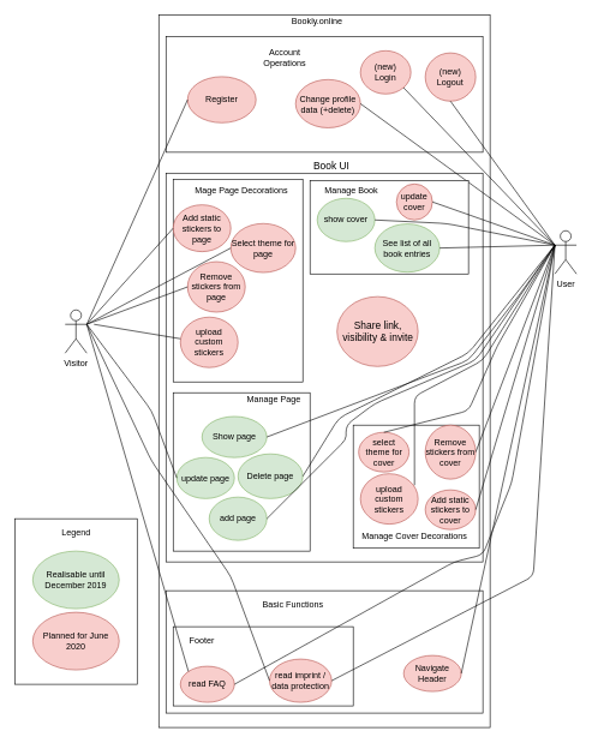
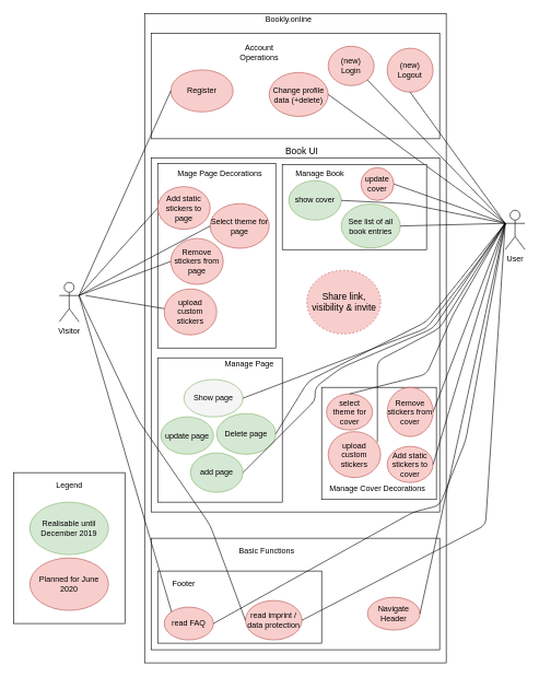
  <mxCell id="0" />
  <mxCell id="1" parent="0" />
  <mxCell id="2" value="" style="rounded=0;whiteSpace=wrap;html=1;" parent="1" vertex="1"><mxGeometry x="220" y="20" width="460" height="990" as="geometry" /></mxCell>
  <mxCell id="3" value="" style="rounded=0;whiteSpace=wrap;html=1;" parent="1" vertex="1"><mxGeometry x="230" y="240" width="440" height="540" as="geometry" /></mxCell>
  <mxCell id="4" value="" style="rounded=0;whiteSpace=wrap;html=1;" parent="1" vertex="1"><mxGeometry x="230" y="820" width="440" height="170" as="geometry" /></mxCell>
  <mxCell id="5" value="" style="rounded=0;whiteSpace=wrap;html=1;" vertex="1" parent="1"><mxGeometry x="240" y="249" width="180" height="281" as="geometry" /></mxCell>
  <mxCell id="6" value="" style="rounded=0;whiteSpace=wrap;html=1;align=left;" vertex="1" parent="1"><mxGeometry x="240" y="545" width="190" height="220" as="geometry" /></mxCell>
  <mxCell id="7" value="User" style="shape=umlActor;verticalLabelPosition=bottom;labelBackgroundColor=#ffffff;verticalAlign=top;html=1;outlineConnect=0;" parent="1" vertex="1"><mxGeometry x="770" y="320" width="30" height="60" as="geometry" /></mxCell>
  <mxCell id="8" value="Visitor" style="shape=umlActor;verticalLabelPosition=bottom;labelBackgroundColor=#ffffff;verticalAlign=top;html=1;outlineConnect=0;" parent="1" vertex="1"><mxGeometry x="90" y="430" width="30" height="60" as="geometry" /></mxCell>
  <mxCell id="9" value="Bookly.online" style="text;html=1;strokeColor=none;fillColor=none;align=center;verticalAlign=middle;whiteSpace=wrap;rounded=0;" parent="1" vertex="1"><mxGeometry x="390" y="20" width="100" height="20" as="geometry" /></mxCell>
  <mxCell id="10" value="" style="rounded=0;whiteSpace=wrap;html=1;" parent="1" vertex="1"><mxGeometry x="230" y="50" width="440" height="161" as="geometry" /></mxCell>
  <mxCell id="11" value="Account Operations" style="text;html=1;strokeColor=none;fillColor=none;align=center;verticalAlign=middle;whiteSpace=wrap;rounded=0;" parent="1" vertex="1"><mxGeometry x="355" y="70" width="80" height="20" as="geometry" /></mxCell>
  <mxCell id="12" value="(new)&lt;br&gt;Login" style="ellipse;whiteSpace=wrap;html=1;fillColor=#f8cecc;strokeColor=#b85450;" parent="1" vertex="1"><mxGeometry x="500" y="70" width="70" height="60" as="geometry" /></mxCell>
  <mxCell id="13" value="Register" style="ellipse;whiteSpace=wrap;html=1;fillColor=#f8cecc;strokeColor=#b85450;" parent="1" vertex="1"><mxGeometry x="260" y="106" width="95" height="64" as="geometry" /></mxCell>
  <mxCell id="14" value="Add static stickers to page" style="ellipse;whiteSpace=wrap;html=1;fillColor=#f8cecc;strokeColor=#b85450;" parent="1" vertex="1"><mxGeometry x="240" y="284" width="80" height="65" as="geometry" /></mxCell>
  <mxCell id="15" value="&lt;font style=&quot;font-size: 14px&quot;&gt;Book UI&lt;/font&gt;" style="text;html=1;strokeColor=none;fillColor=none;align=center;verticalAlign=middle;whiteSpace=wrap;rounded=0;" parent="1" vertex="1"><mxGeometry x="400" y="220" width="120" height="20" as="geometry" /></mxCell>
  <mxCell id="16" value="" style="rounded=0;whiteSpace=wrap;html=1;" parent="1" vertex="1"><mxGeometry x="20" y="720" width="170" height="230" as="geometry" /></mxCell>
  <mxCell id="17" value="Realisable until December 2019" style="ellipse;whiteSpace=wrap;html=1;fillColor=#d5e8d4;strokeColor=#82b366;" parent="1" vertex="1"><mxGeometry x="45" y="765" width="120" height="80" as="geometry" /></mxCell>
  <mxCell id="18" value="Legend" style="text;html=1;strokeColor=none;fillColor=none;align=center;verticalAlign=middle;whiteSpace=wrap;rounded=0;" parent="1" vertex="1"><mxGeometry x="67.5" y="730" width="75" height="20" as="geometry" /></mxCell>
  <mxCell id="19" value="Planned for June 2020" style="ellipse;whiteSpace=wrap;html=1;fillColor=#f8cecc;strokeColor=#b85450;" parent="1" vertex="1"><mxGeometry x="45" y="850" width="120" height="80" as="geometry" /></mxCell>
  <mxCell id="20" value="add page" style="ellipse;whiteSpace=wrap;html=1;fillColor=#d5e8d4;strokeColor=#82b366;" parent="1" vertex="1"><mxGeometry x="290" y="690" width="80" height="60" as="geometry" /></mxCell>
  <mxCell id="21" value="Basic Functions" style="text;html=1;strokeColor=none;fillColor=none;align=center;verticalAlign=middle;whiteSpace=wrap;rounded=0;" parent="1" vertex="1"><mxGeometry x="360" y="830" width="92.5" height="20" as="geometry" /></mxCell>
  <mxCell id="22" value="" style="endArrow=none;html=1;entryX=0;entryY=0.5;entryDx=0;entryDy=0;exitX=1;exitY=0.333;exitDx=0;exitDy=0;exitPerimeter=0;endFill=0;" parent="1" source="8" target="13" edge="1"><mxGeometry width="50" height="50" relative="1" as="geometry"><mxPoint x="130" y="490" as="sourcePoint" /><mxPoint x="250" y="480" as="targetPoint" /><Array as="points" /></mxGeometry></mxCell>
  <mxCell id="23" value="" style="endArrow=none;html=1;entryX=1;entryY=1;entryDx=0;entryDy=0;strokeColor=#000000;endFill=0;" parent="1" target="12" edge="1"><mxGeometry width="50" height="50" relative="1" as="geometry"><mxPoint x="770" y="340" as="sourcePoint" /><mxPoint x="770" y="200" as="targetPoint" /></mxGeometry></mxCell>
  <mxCell id="24" value="" style="endArrow=none;html=1;exitX=1;exitY=0.333;exitDx=0;exitDy=0;exitPerimeter=0;entryX=0;entryY=0.5;entryDx=0;entryDy=0;endFill=0;" parent="1" source="8" target="14" edge="1"><mxGeometry width="50" height="50" relative="1" as="geometry"><mxPoint x="730" y="500" as="sourcePoint" /><mxPoint x="780" y="450" as="targetPoint" /><Array as="points" /></mxGeometry></mxCell>
  <mxCell id="25" style="edgeStyle=orthogonalEdgeStyle;rounded=0;orthogonalLoop=1;jettySize=auto;html=1;exitX=0.5;exitY=1;exitDx=0;exitDy=0;" parent="1" source="10" target="10" edge="1"><mxGeometry relative="1" as="geometry" /></mxCell>
  <mxCell id="26" value="update page" style="ellipse;whiteSpace=wrap;html=1;fillColor=#d5e8d4;strokeColor=#82b366;" parent="1" vertex="1"><mxGeometry x="245" y="635" width="80" height="57" as="geometry" /></mxCell>
- <mxCell id="27" value="" style="endArrow=none;html=1;entryX=0;entryY=0.5;entryDx=0;entryDy=0;exitX=1;exitY=0.333;exitDx=0;exitDy=0;exitPerimeter=0;endFill=0;" parent="1" source="8" target="26" edge="1"><mxGeometry width="50" height="50" relative="1" as="geometry"><mxPoint x="130" y="460" as="sourcePoint" /><mxPoint x="530" y="930" as="targetPoint" /><Array as="points"><mxPoint x="210" y="570" /></Array></mxGeometry></mxCell>
  <mxCell id="28" value="Delete page" style="ellipse;whiteSpace=wrap;html=1;fillColor=#d5e8d4;strokeColor=#82b366;" parent="1" vertex="1"><mxGeometry x="330" y="630" width="90" height="62" as="geometry" /></mxCell>
- <mxCell id="29" value="Show page" style="ellipse;whiteSpace=wrap;html=1;fillColor=#d5e8d4;strokeColor=#82b366;" parent="1" vertex="1"><mxGeometry x="280" y="578" width="90" height="57" as="geometry" /></mxCell>
+ <mxCell id="29" value="Show page" style="ellipse;whiteSpace=wrap;html=1;fillColor=#f5f5f5;strokeColor=#82b366;" parent="1" vertex="1"><mxGeometry x="280" y="578" width="90" height="57" as="geometry" /></mxCell>
  <mxCell id="30" value="Change profile data (+delete)" style="ellipse;whiteSpace=wrap;html=1;fillColor=#f8cecc;strokeColor=#b85450;" parent="1" vertex="1"><mxGeometry x="410" y="110" width="90" height="67" as="geometry" /></mxCell>
  <mxCell id="31" value="" style="endArrow=none;html=1;exitX=0;exitY=0.333;exitDx=0;exitDy=0;exitPerimeter=0;entryX=1;entryY=0.5;entryDx=0;entryDy=0;endFill=0;" parent="1" source="7" target="30" edge="1"><mxGeometry width="50" height="50" relative="1" as="geometry"><mxPoint x="780" y="350" as="sourcePoint" /><mxPoint x="650" y="350" as="targetPoint" /></mxGeometry></mxCell>
  <mxCell id="32" value="Remove stickers from page" style="ellipse;whiteSpace=wrap;html=1;fillColor=#f8cecc;strokeColor=#b85450;" parent="1" vertex="1"><mxGeometry x="260" y="363" width="80" height="70" as="geometry" /></mxCell>
  <mxCell id="33" value="Select theme for page" style="ellipse;whiteSpace=wrap;html=1;fillColor=#f8cecc;strokeColor=#b85450;" parent="1" vertex="1"><mxGeometry x="320" y="310" width="90" height="68" as="geometry" /></mxCell>
  <mxCell id="34" value="" style="endArrow=none;html=1;exitX=1;exitY=0.333;exitDx=0;exitDy=0;exitPerimeter=0;endFill=0;entryX=0;entryY=0.5;entryDx=0;entryDy=0;" parent="1" source="8" target="32" edge="1"><mxGeometry width="50" height="50" relative="1" as="geometry"><mxPoint x="130" y="460" as="sourcePoint" /><mxPoint x="250" y="310" as="targetPoint" /><Array as="points" /></mxGeometry></mxCell>
  <mxCell id="35" value="" style="endArrow=none;html=1;exitX=1;exitY=0.333;exitDx=0;exitDy=0;exitPerimeter=0;entryX=0;entryY=0.5;entryDx=0;entryDy=0;endFill=0;" parent="1" source="8" target="33" edge="1"><mxGeometry width="50" height="50" relative="1" as="geometry"><mxPoint x="140" y="470" as="sourcePoint" /><mxPoint x="270" y="325" as="targetPoint" /><Array as="points" /></mxGeometry></mxCell>
- <mxCell id="36" value="&lt;font style=&quot;font-size: 14px&quot;&gt;Share link, visibility &amp;amp; invite&lt;/font&gt;" style="ellipse;whiteSpace=wrap;html=1;fillColor=#f8cecc;strokeColor=#b85450;" parent="1" vertex="1"><mxGeometry x="467.5" y="411.5" width="112.5" height="97" as="geometry" /></mxCell>
+ <mxCell id="36" value="&lt;font style=&quot;font-size: 14px&quot;&gt;Share link, visibility &amp;amp; invite&lt;/font&gt;" style="ellipse;whiteSpace=wrap;html=1;fillColor=#f8cecc;strokeColor=#b85450;dashed=1;" parent="1" vertex="1"><mxGeometry x="467.5" y="411.5" width="112.5" height="97" as="geometry" /></mxCell>
  <mxCell id="37" value="upload custom stickers" style="ellipse;whiteSpace=wrap;html=1;fillColor=#f8cecc;strokeColor=#b85450;" parent="1" vertex="1"><mxGeometry x="250" y="440" width="80" height="70" as="geometry" /></mxCell>
  <mxCell id="38" value="(new)&lt;br&gt;Logout" style="ellipse;whiteSpace=wrap;html=1;fillColor=#f8cecc;strokeColor=#b85450;" parent="1" vertex="1"><mxGeometry x="590" y="73" width="70" height="67" as="geometry" /></mxCell>
  <mxCell id="39" value="" style="endArrow=none;html=1;entryX=0.5;entryY=1;entryDx=0;entryDy=0;strokeColor=#000000;endFill=0;" parent="1" target="38" edge="1"><mxGeometry width="50" height="50" relative="1" as="geometry"><mxPoint x="770" y="340" as="sourcePoint" /><mxPoint x="512.5" y="37.5" as="targetPoint" /></mxGeometry></mxCell>
  <mxCell id="40" value="Navigate Header" style="ellipse;whiteSpace=wrap;html=1;fillColor=#f8cecc;strokeColor=#b85450;" parent="1" vertex="1"><mxGeometry x="560" y="910" width="80" height="50" as="geometry" /></mxCell>
  <mxCell id="41" value="Manage Page" style="text;html=1;strokeColor=none;fillColor=none;align=center;verticalAlign=middle;whiteSpace=wrap;rounded=0;" vertex="1" parent="1"><mxGeometry x="340" y="545" width="80" height="20" as="geometry" /></mxCell>
  <mxCell id="42" value="Mage Page Decorations" style="text;html=1;strokeColor=none;fillColor=none;align=center;verticalAlign=middle;whiteSpace=wrap;rounded=0;" vertex="1" parent="1"><mxGeometry x="260" y="255" width="150" height="20" as="geometry" /></mxCell>
  <mxCell id="43" value="" style="rounded=0;whiteSpace=wrap;html=1;" vertex="1" parent="1"><mxGeometry x="240" y="870" width="250" height="110" as="geometry" /></mxCell>
  <mxCell id="44" value="read imprint / data protection" style="ellipse;whiteSpace=wrap;html=1;fillColor=#f8cecc;strokeColor=#b85450;" parent="1" vertex="1"><mxGeometry x="373.75" y="915" width="86.25" height="60" as="geometry" /></mxCell>
  <mxCell id="45" value="read FAQ" style="ellipse;whiteSpace=wrap;html=1;fillColor=#f8cecc;strokeColor=#b85450;" parent="1" vertex="1"><mxGeometry x="250" y="925" width="75" height="50" as="geometry" /></mxCell>
  <mxCell id="46" value="" style="endArrow=none;html=1;entryX=1;entryY=0.5;entryDx=0;entryDy=0;endFill=0;" parent="1" target="44" edge="1"><mxGeometry width="50" height="50" relative="1" as="geometry"><mxPoint x="770" y="340" as="sourcePoint" /><mxPoint x="780" y="750" as="targetPoint" /><Array as="points"><mxPoint x="740" y="800" /></Array></mxGeometry></mxCell>
  <mxCell id="47" value="" style="endArrow=none;html=1;entryX=0;entryY=0.5;entryDx=0;entryDy=0;exitX=1;exitY=0.333;exitDx=0;exitDy=0;exitPerimeter=0;endFill=0;" parent="1" source="8" target="44" edge="1"><mxGeometry width="50" height="50" relative="1" as="geometry"><mxPoint x="130" y="490" as="sourcePoint" /><mxPoint x="210" y="500" as="targetPoint" /><Array as="points"><mxPoint x="210" y="640" /><mxPoint x="320" y="800" /></Array></mxGeometry></mxCell>
  <mxCell id="48" value="" style="endArrow=none;html=1;entryX=0;entryY=0;entryDx=0;entryDy=0;" edge="1" parent="1" target="45"><mxGeometry width="50" height="50" relative="1" as="geometry"><mxPoint x="120" y="450" as="sourcePoint" /><mxPoint x="430" y="740" as="targetPoint" /></mxGeometry></mxCell>
  <mxCell id="49" value="Footer" style="text;html=1;strokeColor=none;fillColor=none;align=center;verticalAlign=middle;whiteSpace=wrap;rounded=0;" vertex="1" parent="1"><mxGeometry x="260" y="880" width="40" height="20" as="geometry" /></mxCell>
  <mxCell id="50" value="" style="endArrow=none;html=1;" edge="1" parent="1"><mxGeometry width="50" height="50" relative="1" as="geometry"><mxPoint x="130" y="450" as="sourcePoint" /><mxPoint x="250" y="470" as="targetPoint" /></mxGeometry></mxCell>
  <mxCell id="51" value="" style="rounded=0;whiteSpace=wrap;html=1;" vertex="1" parent="1"><mxGeometry x="490" y="590" width="175" height="171" as="geometry" /></mxCell>
  <mxCell id="52" value="Remove stickers from cover" style="ellipse;whiteSpace=wrap;html=1;fillColor=#f8cecc;strokeColor=#b85450;" parent="1" vertex="1"><mxGeometry x="590" y="590" width="70" height="75" as="geometry" /></mxCell>
  <mxCell id="53" value="select theme for cover" style="ellipse;whiteSpace=wrap;html=1;fillColor=#f8cecc;strokeColor=#b85450;" parent="1" vertex="1"><mxGeometry x="497.5" y="600" width="70" height="55" as="geometry" /></mxCell>
  <mxCell id="54" value="" style="endArrow=none;html=1;exitX=0;exitY=0.333;exitDx=0;exitDy=0;exitPerimeter=0;entryX=0.5;entryY=0;entryDx=0;entryDy=0;endFill=0;" parent="1" source="7" target="53" edge="1"><mxGeometry width="50" height="50" relative="1" as="geometry"><mxPoint x="780" y="350" as="sourcePoint" /><mxPoint x="650" y="340" as="targetPoint" /><Array as="points"><mxPoint x="690" y="480" /><mxPoint x="650" y="570" /></Array></mxGeometry></mxCell>
  <mxCell id="55" value="" style="endArrow=none;html=1;entryX=1;entryY=0.5;entryDx=0;entryDy=0;endFill=0;" parent="1" target="20" edge="1"><mxGeometry width="50" height="50" relative="1" as="geometry"><mxPoint x="770" y="340" as="sourcePoint" /><mxPoint x="790" y="570" as="targetPoint" /><Array as="points"><mxPoint x="660" y="500" /><mxPoint x="520" y="560" /><mxPoint x="480" y="590" /><mxPoint x="480" y="610" /></Array></mxGeometry></mxCell>
  <mxCell id="56" value="" style="endArrow=none;html=1;exitX=0.938;exitY=0.229;exitDx=0;exitDy=0;exitPerimeter=0;" edge="1" parent="1" source="57"><mxGeometry width="50" height="50" relative="1" as="geometry"><mxPoint x="380" y="560" as="sourcePoint" /><mxPoint x="770" y="340" as="targetPoint" /><Array as="points"><mxPoint x="575" y="550" /><mxPoint x="670" y="500" /></Array></mxGeometry></mxCell>
  <mxCell id="57" value="upload custom stickers" style="ellipse;whiteSpace=wrap;html=1;fillColor=#f8cecc;strokeColor=#b85450;" vertex="1" parent="1"><mxGeometry x="500" y="657.5" width="80" height="70" as="geometry" /></mxCell>
  <mxCell id="58" value="Add static stickers to cover" style="ellipse;whiteSpace=wrap;html=1;fillColor=#f8cecc;strokeColor=#b85450;" parent="1" vertex="1"><mxGeometry x="590" y="680" width="70" height="55" as="geometry" /></mxCell>
  <mxCell id="59" value="" style="endArrow=none;html=1;exitX=0;exitY=0.333;exitDx=0;exitDy=0;exitPerimeter=0;entryX=1;entryY=0.5;entryDx=0;entryDy=0;endFill=0;" parent="1" source="7" target="28" edge="1"><mxGeometry width="50" height="50" relative="1" as="geometry"><mxPoint x="780" y="350" as="sourcePoint" /><mxPoint x="650" y="350" as="targetPoint" /><Array as="points"><mxPoint x="650" y="490" /><mxPoint x="510" y="560" /><mxPoint x="470" y="580" /></Array></mxGeometry></mxCell>
  <mxCell id="60" value="" style="endArrow=none;html=1;exitX=0;exitY=0.333;exitDx=0;exitDy=0;exitPerimeter=0;entryX=1;entryY=0.5;entryDx=0;entryDy=0;endFill=0;" parent="1" source="7" target="58" edge="1"><mxGeometry width="50" height="50" relative="1" as="geometry"><mxPoint x="780" y="350" as="sourcePoint" /><mxPoint x="650" y="350" as="targetPoint" /></mxGeometry></mxCell>
  <mxCell id="61" value="" style="endArrow=none;html=1;entryX=1;entryY=0.5;entryDx=0;entryDy=0;exitX=0;exitY=0.333;exitDx=0;exitDy=0;exitPerimeter=0;endFill=0;" parent="1" source="7" target="45" edge="1"><mxGeometry width="50" height="50" relative="1" as="geometry"><mxPoint x="760" y="750" as="sourcePoint" /><mxPoint x="810" y="700" as="targetPoint" /><Array as="points"><mxPoint x="710" y="670" /><mxPoint x="670" y="770" /><mxPoint x="630" y="780" /></Array></mxGeometry></mxCell>
  <mxCell id="62" value="" style="endArrow=none;html=1;entryX=1;entryY=0.5;entryDx=0;entryDy=0;strokeColor=#000000;endFill=0;exitX=0;exitY=0.333;exitDx=0;exitDy=0;exitPerimeter=0;" parent="1" source="7" target="40" edge="1"><mxGeometry width="50" height="50" relative="1" as="geometry"><mxPoint x="780" y="350" as="sourcePoint" /><mxPoint x="585" y="66" as="targetPoint" /></mxGeometry></mxCell>
  <mxCell id="63" value="" style="endArrow=none;html=1;entryX=1;entryY=0.5;entryDx=0;entryDy=0;endFill=0;exitX=0;exitY=0.333;exitDx=0;exitDy=0;exitPerimeter=0;" parent="1" source="7" target="29" edge="1"><mxGeometry width="50" height="50" relative="1" as="geometry"><mxPoint x="770" y="340" as="sourcePoint" /><mxPoint x="550" y="410" as="targetPoint" /><Array as="points"><mxPoint x="720" y="410" /><mxPoint x="650" y="500" /></Array></mxGeometry></mxCell>
  <mxCell id="64" value="" style="endArrow=none;html=1;exitX=0;exitY=0.333;exitDx=0;exitDy=0;exitPerimeter=0;entryX=1;entryY=0.5;entryDx=0;entryDy=0;endFill=0;" parent="1" source="7" target="52" edge="1"><mxGeometry width="50" height="50" relative="1" as="geometry"><mxPoint x="780" y="350" as="sourcePoint" /><mxPoint x="650" y="340" as="targetPoint" /></mxGeometry></mxCell>
  <mxCell id="65" value="Manage Cover Decorations" style="text;html=1;strokeColor=none;fillColor=none;align=center;verticalAlign=middle;whiteSpace=wrap;rounded=0;" vertex="1" parent="1"><mxGeometry x="497.5" y="735" width="155" height="20" as="geometry" /></mxCell>
  <mxCell id="66" value="" style="rounded=0;whiteSpace=wrap;html=1;" vertex="1" parent="1"><mxGeometry x="430" y="250.5" width="220" height="129.5" as="geometry" /></mxCell>
  <mxCell id="67" value="update cover" style="ellipse;whiteSpace=wrap;html=1;fillColor=#f8cecc;strokeColor=#b85450;" parent="1" vertex="1"><mxGeometry x="550" y="255" width="50" height="50" as="geometry" /></mxCell>
  <mxCell id="68" value="show cover" style="ellipse;whiteSpace=wrap;html=1;fillColor=#d5e8d4;strokeColor=#82b366;" parent="1" vertex="1"><mxGeometry x="440" y="275" width="80" height="60" as="geometry" /></mxCell>
  <mxCell id="69" value="See list of all book entries" style="ellipse;whiteSpace=wrap;html=1;fillColor=#d5e8d4;strokeColor=#82b366;" parent="1" vertex="1"><mxGeometry x="520" y="310.5" width="90" height="67" as="geometry" /></mxCell>
  <mxCell id="70" value="" style="endArrow=none;html=1;exitX=0;exitY=0.333;exitDx=0;exitDy=0;exitPerimeter=0;entryX=1;entryY=0.5;entryDx=0;entryDy=0;endFill=0;" parent="1" source="7" target="68" edge="1"><mxGeometry width="50" height="50" relative="1" as="geometry"><mxPoint x="780" y="350" as="sourcePoint" /><mxPoint x="650" y="350" as="targetPoint" /><Array as="points"><mxPoint x="620" y="310" /></Array></mxGeometry></mxCell>
  <mxCell id="71" value="" style="endArrow=none;html=1;exitX=0;exitY=0.333;exitDx=0;exitDy=0;exitPerimeter=0;entryX=1;entryY=0.5;entryDx=0;entryDy=0;endFill=0;" parent="1" source="7" target="67" edge="1"><mxGeometry width="50" height="50" relative="1" as="geometry"><mxPoint x="750" y="510" as="sourcePoint" /><mxPoint x="800" y="460" as="targetPoint" /></mxGeometry></mxCell>
  <mxCell id="72" value="" style="endArrow=none;html=1;entryX=1;entryY=0.5;entryDx=0;entryDy=0;" edge="1" parent="1" target="69"><mxGeometry width="50" height="50" relative="1" as="geometry"><mxPoint x="770" y="340" as="sourcePoint" /><mxPoint x="430" y="510" as="targetPoint" /></mxGeometry></mxCell>
  <mxCell id="73" value="Manage Book" style="text;html=1;strokeColor=none;fillColor=none;align=center;verticalAlign=middle;whiteSpace=wrap;rounded=0;" vertex="1" parent="1"><mxGeometry x="435" y="255" width="105" height="20" as="geometry" /></mxCell>
